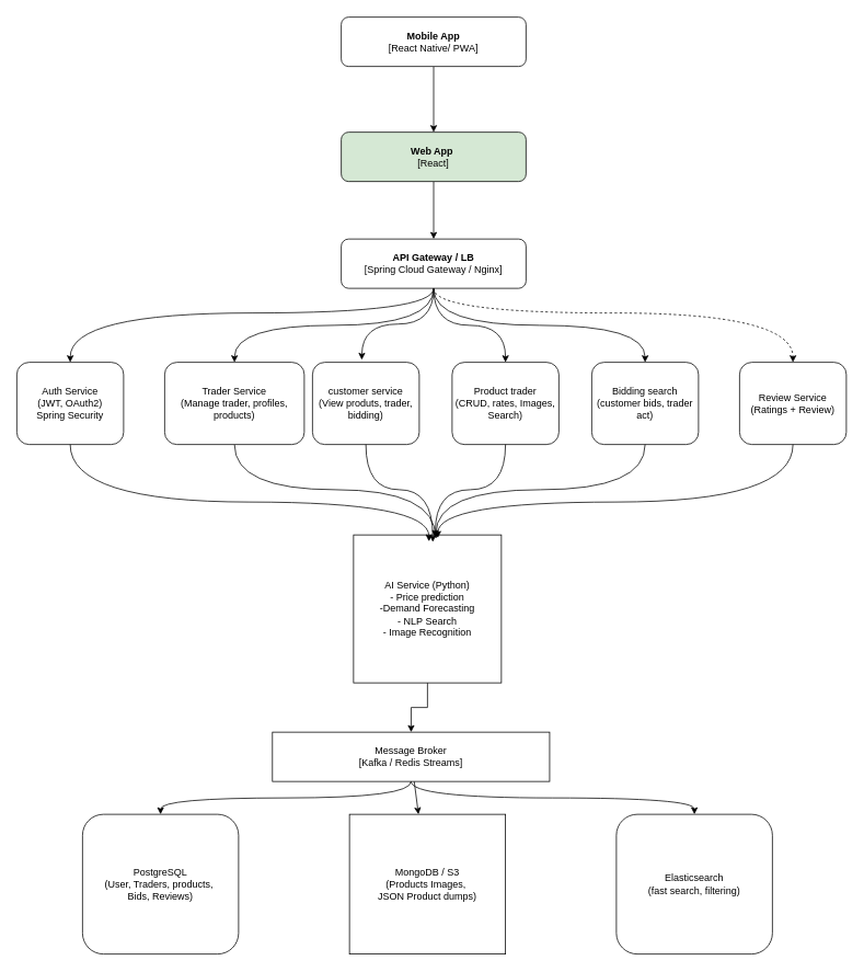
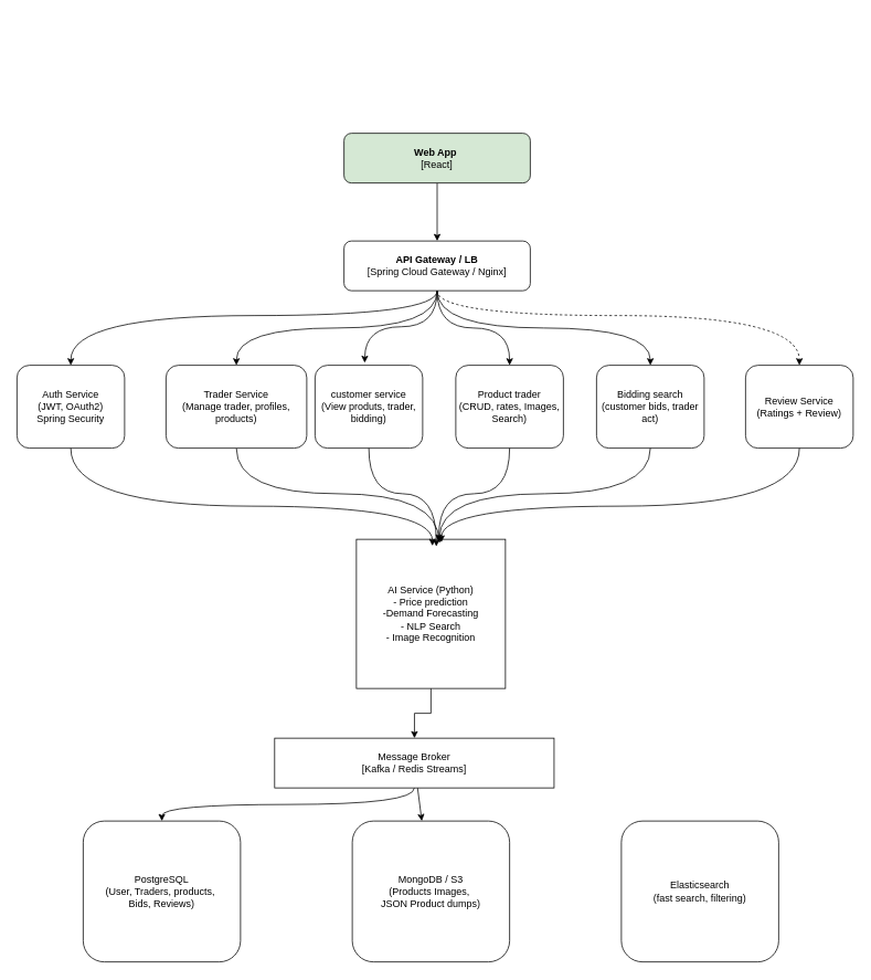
  <mxCell id="0" />
  <mxCell id="1" parent="0" />
- <mxCell id="2" value="" style="edgeStyle=orthogonalEdgeStyle;rounded=0;orthogonalLoop=1;jettySize=auto;html=1;" parent="1" source="3" target="5" edge="1"><mxGeometry relative="1" as="geometry" /></mxCell>
- <mxCell id="3" value="&lt;b&gt;Mobile App&lt;/b&gt;&lt;div&gt;[React Native/ PWA]&lt;/div&gt;" style="rounded=1;whiteSpace=wrap;html=1;" parent="1" vertex="1"><mxGeometry x="415" y="20" width="225" height="60" as="geometry" /></mxCell>
  <mxCell id="4" value="" style="edgeStyle=orthogonalEdgeStyle;rounded=0;orthogonalLoop=1;jettySize=auto;html=1;" parent="1" source="5" target="11" edge="1"><mxGeometry relative="1" as="geometry" /></mxCell>
  <mxCell id="5" value="&lt;b&gt;Web App&lt;/b&gt;&amp;nbsp;&lt;div&gt;[React]&lt;/div&gt;" style="rounded=1;whiteSpace=wrap;html=1;fillColor=#d5e8d4;" parent="1" vertex="1"><mxGeometry x="415" y="160" width="225" height="60" as="geometry" /></mxCell>
  <mxCell id="6" style="edgeStyle=orthogonalEdgeStyle;curved=1;rounded=0;orthogonalLoop=1;jettySize=auto;html=1;exitX=0.5;exitY=1;exitDx=0;exitDy=0;entryX=0.5;entryY=0;entryDx=0;entryDy=0;" parent="1" source="11" target="14" edge="1"><mxGeometry relative="1" as="geometry" /></mxCell>
  <mxCell id="7" style="edgeStyle=orthogonalEdgeStyle;curved=1;rounded=0;orthogonalLoop=1;jettySize=auto;html=1;entryX=0.5;entryY=0;entryDx=0;entryDy=0;" parent="1" source="11" target="16" edge="1"><mxGeometry relative="1" as="geometry" /></mxCell>
  <mxCell id="8" style="edgeStyle=orthogonalEdgeStyle;curved=1;rounded=0;orthogonalLoop=1;jettySize=auto;html=1;entryX=0.5;entryY=0;entryDx=0;entryDy=0;exitX=0.5;exitY=1;exitDx=0;exitDy=0;" parent="1" source="11" target="12" edge="1"><mxGeometry relative="1" as="geometry"><Array as="points"><mxPoint x="528" y="380" /><mxPoint x="85" y="380" /></Array></mxGeometry></mxCell>
  <mxCell id="9" style="edgeStyle=orthogonalEdgeStyle;curved=1;rounded=0;orthogonalLoop=1;jettySize=auto;html=1;entryX=0.5;entryY=0;entryDx=0;entryDy=0;exitX=0.5;exitY=1;exitDx=0;exitDy=0;" parent="1" source="11" target="17" edge="1"><mxGeometry relative="1" as="geometry" /></mxCell>
  <mxCell id="10" style="edgeStyle=orthogonalEdgeStyle;curved=1;rounded=0;orthogonalLoop=1;jettySize=auto;html=1;entryX=0.5;entryY=0;entryDx=0;entryDy=0;exitX=0.5;exitY=1;exitDx=0;exitDy=0;dashed=1;" parent="1" source="11" target="18" edge="1"><mxGeometry relative="1" as="geometry"><Array as="points"><mxPoint x="528" y="380" /><mxPoint x="965" y="380" /></Array></mxGeometry></mxCell>
  <mxCell id="11" value="&lt;b&gt;API Gateway / LB&lt;/b&gt;&lt;div&gt;[Spring Cloud Gateway / Nginx]&lt;/div&gt;" style="rounded=1;whiteSpace=wrap;html=1;" parent="1" vertex="1"><mxGeometry x="415" y="290" width="225" height="60" as="geometry" /></mxCell>
  <mxCell id="12" value="Auth Service&lt;div&gt;(JWT, OAuth2)&lt;/div&gt;&lt;div&gt;Spring Security&lt;/div&gt;" style="rounded=1;whiteSpace=wrap;html=1;" parent="1" vertex="1"><mxGeometry x="20" y="440" width="130" height="100" as="geometry" /></mxCell>
  <mxCell id="13" style="edgeStyle=orthogonalEdgeStyle;curved=1;rounded=0;orthogonalLoop=1;jettySize=auto;html=1;exitX=0.5;exitY=1;exitDx=0;exitDy=0;entryX=0.556;entryY=0.056;entryDx=0;entryDy=0;entryPerimeter=0;" parent="1" source="14" target="21" edge="1"><mxGeometry relative="1" as="geometry"><mxPoint x="520" y="650" as="targetPoint" /></mxGeometry></mxCell>
  <mxCell id="14" value="Trader Service&lt;div&gt;(Manage trader, profiles, products)&lt;/div&gt;" style="rounded=1;whiteSpace=wrap;html=1;" parent="1" vertex="1"><mxGeometry x="200" y="440" width="170" height="100" as="geometry" /></mxCell>
  <mxCell id="15" value="customer service&lt;div&gt;(View produts, trader, bidding)&lt;/div&gt;" style="rounded=1;whiteSpace=wrap;html=1;" parent="1" vertex="1"><mxGeometry x="380" y="440" width="130" height="100" as="geometry" /></mxCell>
  <mxCell id="16" value="Product trader&lt;div&gt;(CRUD, rates, Images, Search)&lt;/div&gt;" style="rounded=1;whiteSpace=wrap;html=1;" parent="1" vertex="1"><mxGeometry x="550" y="440" width="130" height="100" as="geometry" /></mxCell>
  <mxCell id="17" value="Bidding search&lt;div&gt;(customer bids, trader act)&lt;/div&gt;" style="rounded=1;whiteSpace=wrap;html=1;" parent="1" vertex="1"><mxGeometry x="720" y="440" width="130" height="100" as="geometry" /></mxCell>
  <mxCell id="18" value="Review Service&lt;div&gt;(Ratings + Review)&lt;/div&gt;" style="rounded=1;whiteSpace=wrap;html=1;" parent="1" vertex="1"><mxGeometry x="900" y="440" width="130" height="100" as="geometry" /></mxCell>
  <mxCell id="19" style="edgeStyle=orthogonalEdgeStyle;curved=1;rounded=0;orthogonalLoop=1;jettySize=auto;html=1;" parent="1" source="11" edge="1"><mxGeometry relative="1" as="geometry"><mxPoint x="440" y="437" as="targetPoint" /></mxGeometry></mxCell>
  <mxCell id="20" value="" style="edgeStyle=orthogonalEdgeStyle;rounded=0;orthogonalLoop=1;jettySize=auto;html=1;" edge="1" parent="1" source="21" target="31"><mxGeometry relative="1" as="geometry" /></mxCell>
  <mxCell id="21" value="AI Service (Python)&lt;div&gt;- Price prediction&lt;/div&gt;&lt;div&gt;-Demand Forecasting&lt;/div&gt;&lt;div&gt;- NLP Search&lt;/div&gt;&lt;div&gt;- Image Recognition&lt;/div&gt;" style="whiteSpace=wrap;html=1;aspect=fixed;" parent="1" vertex="1"><mxGeometry x="430" y="650" width="180" height="180" as="geometry" /></mxCell>
  <mxCell id="22" style="edgeStyle=orthogonalEdgeStyle;curved=1;rounded=0;orthogonalLoop=1;jettySize=auto;html=1;entryX=0.51;entryY=0.044;entryDx=0;entryDy=0;entryPerimeter=0;exitX=0.5;exitY=1;exitDx=0;exitDy=0;" parent="1" source="12" target="21" edge="1"><mxGeometry relative="1" as="geometry"><Array as="points"><mxPoint x="85" y="610" /><mxPoint x="522" y="610" /></Array></mxGeometry></mxCell>
  <mxCell id="23" style="edgeStyle=orthogonalEdgeStyle;curved=1;rounded=0;orthogonalLoop=1;jettySize=auto;html=1;entryX=0.536;entryY=0.048;entryDx=0;entryDy=0;entryPerimeter=0;" parent="1" source="15" target="21" edge="1"><mxGeometry relative="1" as="geometry" /></mxCell>
  <mxCell id="24" style="edgeStyle=orthogonalEdgeStyle;curved=1;rounded=0;orthogonalLoop=1;jettySize=auto;html=1;entryX=0.553;entryY=0.014;entryDx=0;entryDy=0;entryPerimeter=0;" parent="1" source="16" target="21" edge="1"><mxGeometry relative="1" as="geometry" /></mxCell>
  <mxCell id="25" style="edgeStyle=orthogonalEdgeStyle;curved=1;rounded=0;orthogonalLoop=1;jettySize=auto;html=1;entryX=0.557;entryY=0.026;entryDx=0;entryDy=0;entryPerimeter=0;exitX=0.5;exitY=1;exitDx=0;exitDy=0;" parent="1" source="17" target="21" edge="1"><mxGeometry relative="1" as="geometry" /></mxCell>
  <mxCell id="26" style="edgeStyle=orthogonalEdgeStyle;curved=1;rounded=0;orthogonalLoop=1;jettySize=auto;html=1;entryX=0.57;entryY=0.021;entryDx=0;entryDy=0;entryPerimeter=0;exitX=0.5;exitY=1;exitDx=0;exitDy=0;" parent="1" source="18" target="21" edge="1"><mxGeometry relative="1" as="geometry"><Array as="points"><mxPoint x="965" y="610" /><mxPoint x="533" y="610" /></Array></mxGeometry></mxCell>
  <mxCell id="27" style="edgeStyle=orthogonalEdgeStyle;curved=1;rounded=0;orthogonalLoop=1;jettySize=auto;html=1;exitX=0.5;exitY=1;exitDx=0;exitDy=0;" parent="1" source="21" target="21" edge="1"><mxGeometry relative="1" as="geometry" /></mxCell>
  <mxCell id="28" style="edgeStyle=orthogonalEdgeStyle;curved=1;rounded=0;orthogonalLoop=1;jettySize=auto;html=1;entryX=0.5;entryY=0;entryDx=0;entryDy=0;exitX=0.5;exitY=1;exitDx=0;exitDy=0;" edge="1" parent="1" source="31" target="32"><mxGeometry relative="1" as="geometry" /></mxCell>
  <mxCell id="29" value="" style="edgeStyle=none;rounded=0;orthogonalLoop=1;jettySize=auto;html=1;" edge="1" parent="1" source="31" target="33"><mxGeometry relative="1" as="geometry" /></mxCell>
- <mxCell id="30" style="edgeStyle=orthogonalEdgeStyle;curved=1;rounded=0;orthogonalLoop=1;jettySize=auto;html=1;entryX=0.5;entryY=0;entryDx=0;entryDy=0;exitX=0.5;exitY=1;exitDx=0;exitDy=0;" edge="1" parent="1" source="31" target="34"><mxGeometry relative="1" as="geometry" /></mxCell>
  <mxCell id="31" value="Message Broker&lt;div&gt;[Kafka / Redis Streams]&lt;/div&gt;" style="rounded=0;whiteSpace=wrap;html=1;" parent="1" vertex="1"><mxGeometry x="331.25" y="890" width="337.5" height="60" as="geometry" /></mxCell>
  <mxCell id="32" value="PostgreSQL&lt;div&gt;(User, Traders, products,&amp;nbsp;&lt;/div&gt;&lt;div&gt;Bids, Reviews)&lt;/div&gt;" style="rounded=1;whiteSpace=wrap;html=1;" parent="1" vertex="1"><mxGeometry x="100" y="990" width="190" height="170" as="geometry" /></mxCell>
- <mxCell id="33" value="MongoDB / S3&lt;div&gt;(Products Images,&amp;nbsp;&lt;/div&gt;&lt;div&gt;JSON Product dumps)&lt;/div&gt;" style="whiteSpace=wrap;html=1;rounded=0;" parent="1" vertex="1"><mxGeometry x="425" y="990" width="190" height="170" as="geometry" /></mxCell>
+ <mxCell id="33" value="MongoDB / S3&lt;div&gt;(Products Images,&amp;nbsp;&lt;/div&gt;&lt;div&gt;JSON Product dumps)&lt;/div&gt;" style="rounded=1;whiteSpace=wrap;html=1;" parent="1" vertex="1"><mxGeometry x="425" y="990" width="190" height="170" as="geometry" /></mxCell>
  <mxCell id="34" value="Elasticsearch&lt;div&gt;(fast search, filtering)&lt;/div&gt;" style="rounded=1;whiteSpace=wrap;html=1;" parent="1" vertex="1"><mxGeometry x="750" y="990" width="190" height="170" as="geometry" /></mxCell>
